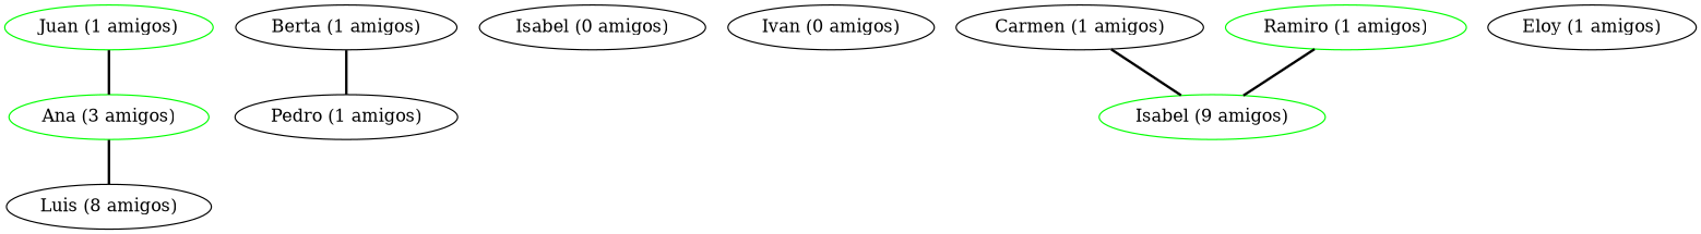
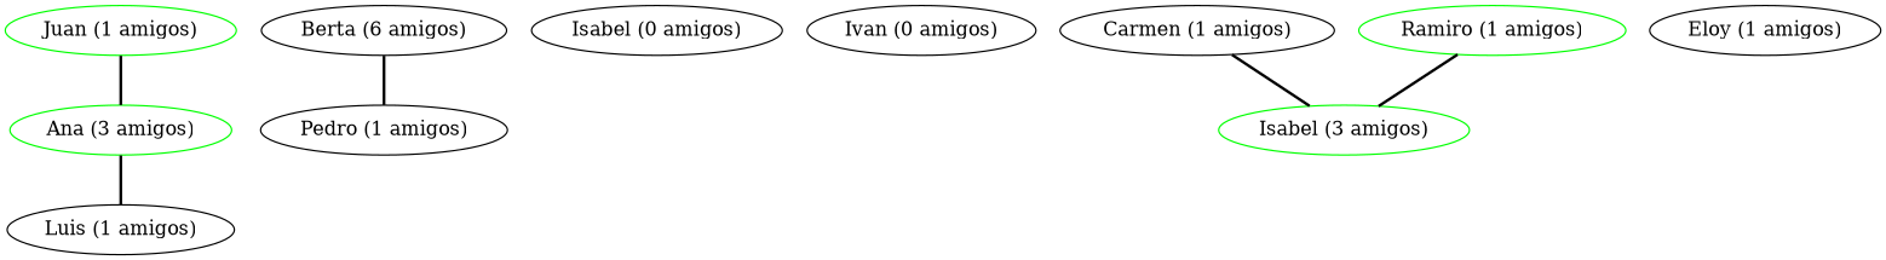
  strict graph {
    node [color=black]
    edge [style=bold]
    n1 [color=green label="Ana (3 amigos)"]
-   n2 [label="Luis (8 amigos)"]
-   n3 [label="Berta (1 amigos)"]
+   n2 [label="Luis (1 amigos)"]
+   n3 [label="Berta (6 amigos)"]
    n4 [label="Pedro (1 amigos)"]
    n5 [label="Isabel (0 amigos)"]
    n6 [label="Ivan (0 amigos)"]
    n7 [label="Carmen (1 amigos)"]
-   n8 [color=green label="Isabel (9 amigos)"]
+   n8 [color=green label="Isabel (3 amigos)"]
    n9 [color=green label="Juan (1 amigos)"]
    n10 [color=green label="Ramiro (1 amigos)"]
    n11 [label="Eloy (1 amigos)"]
    n1 -- n2
    n3 -- n4
    n7 -- n8
    n9 -- n1
    n10 -- n8
  }
